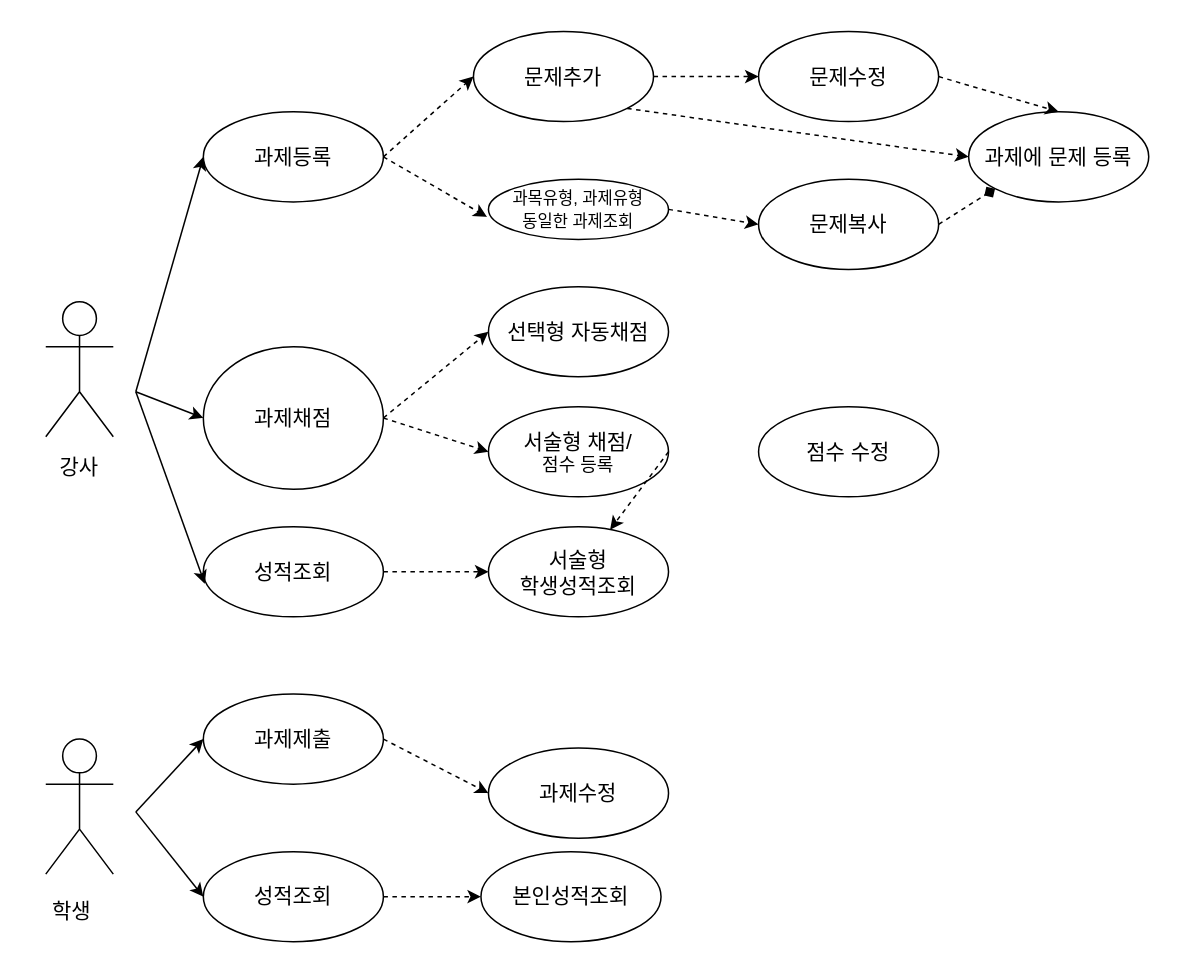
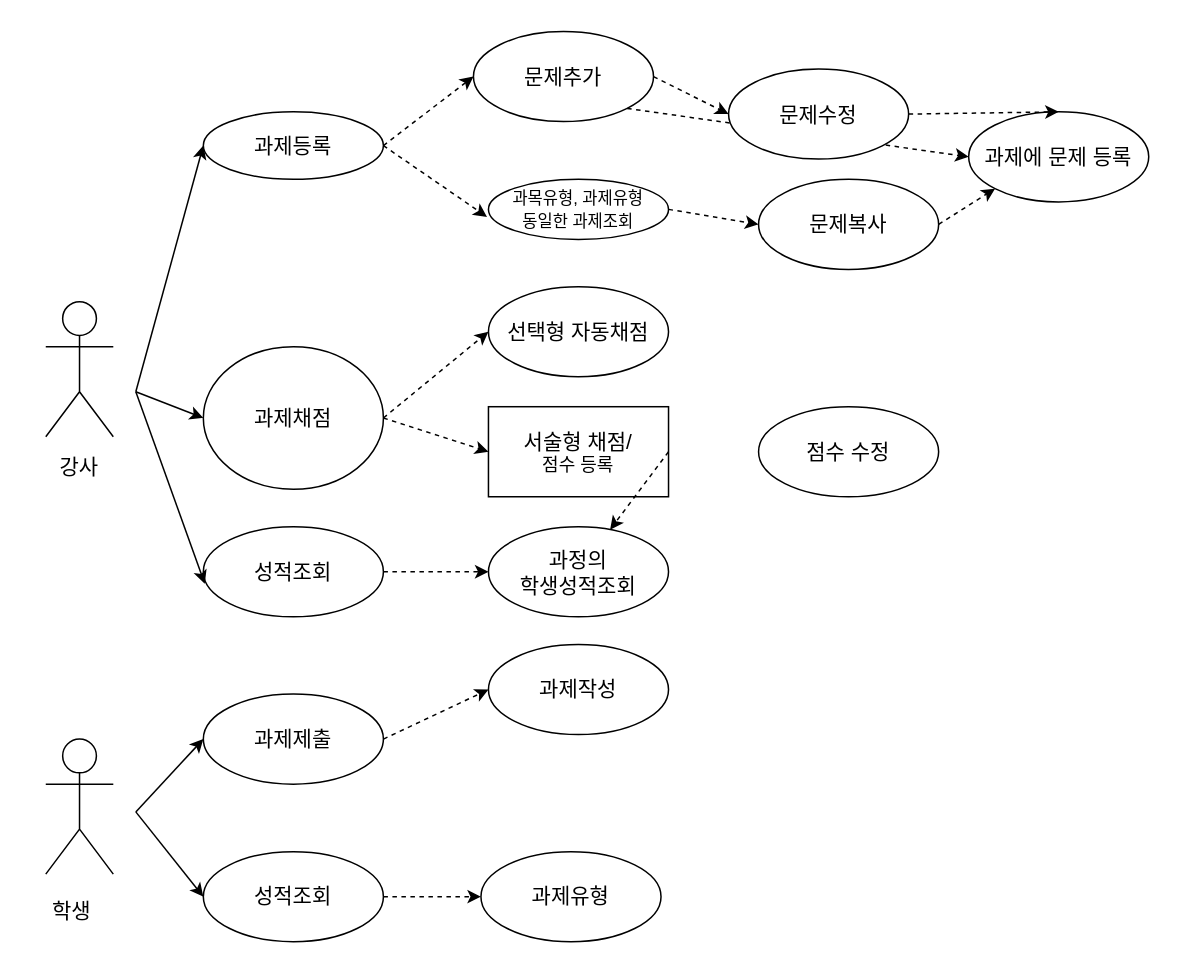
  <mxCell id="0" />
  <mxCell id="1" parent="0" />
  <mxCell id="2" value="&lt;font color=&quot;#ffffff&quot;&gt;Actor&lt;/font&gt;" style="shape=umlActor;verticalLabelPosition=bottom;labelBackgroundColor=#ffffff;verticalAlign=top;html=1;outlineConnect=0;" parent="1" vertex="1"><mxGeometry x="30" y="492" width="45" height="90" as="geometry" /></mxCell>
- <mxCell id="3" value="&lt;font style=&quot;font-size: 14px&quot;&gt;과제등록&lt;/font&gt;" style="ellipse;whiteSpace=wrap;html=1;" parent="1" vertex="1"><mxGeometry x="135" y="74" width="120" height="60" as="geometry" /></mxCell>
+ <mxCell id="3" value="&lt;font style=&quot;font-size: 14px&quot;&gt;과제등록&lt;/font&gt;" style="ellipse;whiteSpace=wrap;html=1;" parent="1" vertex="1"><mxGeometry x="135" y="74" width="120" height="45" as="geometry" /></mxCell>
  <mxCell id="4" value="&lt;font style=&quot;font-size: 14px&quot;&gt;과제제출&lt;/font&gt;" style="ellipse;whiteSpace=wrap;html=1;" parent="1" vertex="1"><mxGeometry x="135" y="462" width="120" height="60" as="geometry" /></mxCell>
  <mxCell id="5" value="&lt;font style=&quot;font-size: 14px&quot;&gt;성적조회&lt;/font&gt;" style="ellipse;whiteSpace=wrap;html=1;" parent="1" vertex="1"><mxGeometry x="135" y="567" width="120" height="60" as="geometry" /></mxCell>
  <mxCell id="6" value="&lt;font style=&quot;font-size: 14px&quot;&gt;과제채점&lt;/font&gt;" style="ellipse;whiteSpace=wrap;html=1;" parent="1" vertex="1"><mxGeometry x="135" y="230.5" width="120" height="95" as="geometry" /></mxCell>
  <mxCell id="7" value="" style="endArrow=classic;html=1;entryX=0;entryY=0.5;entryDx=0;entryDy=0;" parent="1" target="4" edge="1"><mxGeometry width="50" height="50" relative="1" as="geometry"><mxPoint x="90" y="540.5" as="sourcePoint" /><mxPoint x="335" y="416" as="targetPoint" /></mxGeometry></mxCell>
  <mxCell id="8" value="" style="endArrow=classic;html=1;entryX=0;entryY=0.5;entryDx=0;entryDy=0;" parent="1" target="5" edge="1"><mxGeometry width="50" height="50" relative="1" as="geometry"><mxPoint x="90" y="540.5" as="sourcePoint" /><mxPoint x="315" y="596" as="targetPoint" /></mxGeometry></mxCell>
  <mxCell id="9" value="&lt;font style=&quot;font-size: 14px&quot;&gt;학생&lt;/font&gt;" style="text;html=1;strokeColor=none;fillColor=none;align=center;verticalAlign=middle;whiteSpace=wrap;rounded=0;" parent="1" vertex="1"><mxGeometry x="20" y="597" width="55" height="20" as="geometry" /></mxCell>
  <mxCell id="10" value="&lt;font color=&quot;#ffffff&quot;&gt;Actor&lt;/font&gt;" style="shape=umlActor;verticalLabelPosition=bottom;labelBackgroundColor=#ffffff;verticalAlign=top;html=1;outlineConnect=0;" parent="1" vertex="1"><mxGeometry x="30" y="200.5" width="45" height="90" as="geometry" /></mxCell>
  <mxCell id="11" value="&lt;font style=&quot;font-size: 14px&quot;&gt;강사&lt;/font&gt;" style="text;html=1;strokeColor=none;fillColor=none;align=center;verticalAlign=middle;whiteSpace=wrap;rounded=0;" parent="1" vertex="1"><mxGeometry x="25" y="300.5" width="55" height="20" as="geometry" /></mxCell>
  <mxCell id="12" value="" style="endArrow=classic;html=1;entryX=0;entryY=0.5;entryDx=0;entryDy=0;" parent="1" edge="1" target="3"><mxGeometry width="50" height="50" relative="1" as="geometry"><mxPoint x="90" y="260.5" as="sourcePoint" /><mxPoint x="330" y="60" as="targetPoint" /></mxGeometry></mxCell>
  <mxCell id="13" value="" style="endArrow=classic;html=1;entryX=0;entryY=0.5;entryDx=0;entryDy=0;" parent="1" target="6" edge="1"><mxGeometry width="50" height="50" relative="1" as="geometry"><mxPoint x="90" y="260.5" as="sourcePoint" /><mxPoint x="340" y="70" as="targetPoint" /></mxGeometry></mxCell>
  <mxCell id="14" value="" style="endArrow=classic;html=1;dashed=1;exitX=1;exitY=0.5;exitDx=0;exitDy=0;entryX=0;entryY=0.5;entryDx=0;entryDy=0;" parent="1" edge="1" target="15" source="3"><mxGeometry width="50" height="50" relative="1" as="geometry"><mxPoint x="255" y="60" as="sourcePoint" /><mxPoint x="325" y="60.5" as="targetPoint" /></mxGeometry></mxCell>
  <mxCell id="15" value="&lt;span style=&quot;font-size: 14px&quot;&gt;문제추가&lt;/span&gt;" style="ellipse;whiteSpace=wrap;html=1;" parent="1" vertex="1"><mxGeometry x="315" y="20.5" width="120" height="60" as="geometry" /></mxCell>
  <mxCell id="16" value="&lt;font style=&quot;font-size: 11px&quot;&gt;과목유형, 과제유형 &lt;br&gt;동일한 과제조회&lt;/font&gt;" style="ellipse;whiteSpace=wrap;html=1;" vertex="1" parent="1"><mxGeometry x="325" y="119" width="120" height="40" as="geometry" /></mxCell>
  <mxCell id="17" value="" style="endArrow=classic;html=1;dashed=1;entryX=-0.008;entryY=0.625;entryDx=0;entryDy=0;entryPerimeter=0;exitX=1;exitY=0.5;exitDx=0;exitDy=0;" edge="1" parent="1" source="3" target="16"><mxGeometry width="50" height="50" relative="1" as="geometry"><mxPoint x="255" y="60" as="sourcePoint" /><mxPoint x="325" y="60.5" as="targetPoint" /></mxGeometry></mxCell>
  <mxCell id="18" value="&lt;font style=&quot;font-size: 14px&quot;&gt;문제복사&lt;/font&gt;&lt;br&gt;" style="ellipse;whiteSpace=wrap;html=1;" vertex="1" parent="1"><mxGeometry x="505" y="119" width="120" height="60" as="geometry" /></mxCell>
  <mxCell id="19" value="" style="endArrow=classic;html=1;dashed=1;exitX=1;exitY=0.5;exitDx=0;exitDy=0;entryX=0;entryY=0.5;entryDx=0;entryDy=0;" edge="1" parent="1" source="16" target="18"><mxGeometry width="50" height="50" relative="1" as="geometry"><mxPoint x="265" y="114.5" as="sourcePoint" /><mxPoint x="335" y="70.5" as="targetPoint" /></mxGeometry></mxCell>
  <mxCell id="20" value="&lt;font style=&quot;font-size: 14px&quot;&gt;과제에 문제 등록&lt;/font&gt;&lt;br&gt;" style="ellipse;whiteSpace=wrap;html=1;" vertex="1" parent="1"><mxGeometry x="645" y="74" width="120" height="60" as="geometry" /></mxCell>
- <mxCell id="21" value="" style="endArrow=diamond;html=1;dashed=1;exitX=1;exitY=0.5;exitDx=0;exitDy=0;entryX=0;entryY=1;entryDx=0;entryDy=0;" edge="1" parent="1" source="18" target="20"><mxGeometry width="50" height="50" relative="1" as="geometry"><mxPoint x="455" y="159.5" as="sourcePoint" /><mxPoint x="515" y="159.5" as="targetPoint" /></mxGeometry></mxCell>
+ <mxCell id="21" value="" style="endArrow=classic;html=1;dashed=1;exitX=1;exitY=0.5;exitDx=0;exitDy=0;entryX=0;entryY=1;entryDx=0;entryDy=0;" edge="1" parent="1" source="18" target="20"><mxGeometry width="50" height="50" relative="1" as="geometry"><mxPoint x="455" y="159.5" as="sourcePoint" /><mxPoint x="515" y="159.5" as="targetPoint" /></mxGeometry></mxCell>
  <mxCell id="22" value="" style="endArrow=classic;html=1;dashed=1;exitX=1;exitY=1;exitDx=0;exitDy=0;entryX=0;entryY=0.5;entryDx=0;entryDy=0;" edge="1" parent="1" source="15" target="20"><mxGeometry width="50" height="50" relative="1" as="geometry"><mxPoint x="635" y="159.5" as="sourcePoint" /><mxPoint x="673" y="135.5" as="targetPoint" /></mxGeometry></mxCell>
  <mxCell id="23" value="&lt;span style=&quot;font-size: 14px&quot;&gt;선택형 자동채점&lt;/span&gt;" style="ellipse;whiteSpace=wrap;html=1;" vertex="1" parent="1"><mxGeometry x="325" y="190.5" width="120" height="60" as="geometry" /></mxCell>
- <mxCell id="24" value="&lt;font style=&quot;font-size: 14px&quot;&gt;서술형 채점/&lt;br&gt;&lt;/font&gt;점수 등록&lt;br&gt;" style="ellipse;whiteSpace=wrap;html=1;" vertex="1" parent="1"><mxGeometry x="325" y="270.5" width="120" height="60" as="geometry" /></mxCell>
+ <mxCell id="24" value="&lt;font style=&quot;font-size: 14px&quot;&gt;서술형 채점/&lt;br&gt;&lt;/font&gt;점수 등록&lt;br&gt;" style="whiteSpace=wrap;html=1;rounded=0;" vertex="1" parent="1"><mxGeometry x="325" y="270.5" width="120" height="60" as="geometry" /></mxCell>
  <mxCell id="25" value="" style="endArrow=classic;html=1;dashed=1;entryX=0;entryY=0.5;entryDx=0;entryDy=0;exitX=1;exitY=0.5;exitDx=0;exitDy=0;" edge="1" parent="1" source="6" target="24"><mxGeometry width="50" height="50" relative="1" as="geometry"><mxPoint x="260" y="280.5" as="sourcePoint" /><mxPoint x="324" y="312.5" as="targetPoint" /></mxGeometry></mxCell>
  <mxCell id="26" value="" style="endArrow=classic;html=1;dashed=1;entryX=0;entryY=0.5;entryDx=0;entryDy=0;exitX=1;exitY=0.5;exitDx=0;exitDy=0;" edge="1" parent="1" source="6" target="23"><mxGeometry width="50" height="50" relative="1" as="geometry"><mxPoint x="260" y="280.5" as="sourcePoint" /><mxPoint x="324" y="312.5" as="targetPoint" /></mxGeometry></mxCell>
  <mxCell id="27" value="&lt;font style=&quot;font-size: 14px&quot;&gt;성적조회&lt;/font&gt;" style="ellipse;whiteSpace=wrap;html=1;" vertex="1" parent="1"><mxGeometry x="135" y="350.5" width="120" height="60" as="geometry" /></mxCell>
- <mxCell id="28" value="&lt;font style=&quot;font-size: 14px&quot;&gt;서술형 &lt;br&gt;학생성적조회&lt;/font&gt;" style="ellipse;whiteSpace=wrap;html=1;" vertex="1" parent="1"><mxGeometry x="325" y="350.5" width="120" height="60" as="geometry" /></mxCell>
+ <mxCell id="28" value="&lt;font style=&quot;font-size: 14px&quot;&gt;과정의 &lt;br&gt;학생성적조회&lt;/font&gt;" style="ellipse;whiteSpace=wrap;html=1;" vertex="1" parent="1"><mxGeometry x="325" y="350.5" width="120" height="60" as="geometry" /></mxCell>
  <mxCell id="29" value="" style="endArrow=classic;html=1;entryX=0.008;entryY=0.633;entryDx=0;entryDy=0;entryPerimeter=0;" edge="1" parent="1" target="27"><mxGeometry width="50" height="50" relative="1" as="geometry"><mxPoint x="90" y="260.5" as="sourcePoint" /><mxPoint x="330" y="60" as="targetPoint" /></mxGeometry></mxCell>
  <mxCell id="30" value="" style="endArrow=classic;html=1;dashed=1;entryX=0;entryY=0.5;entryDx=0;entryDy=0;exitX=1;exitY=0.5;exitDx=0;exitDy=0;" edge="1" parent="1" source="27" target="28"><mxGeometry width="50" height="50" relative="1" as="geometry"><mxPoint x="260" y="280.5" as="sourcePoint" /><mxPoint x="324" y="312.5" as="targetPoint" /></mxGeometry></mxCell>
- <mxCell id="31" value="&lt;font style=&quot;font-size: 14px&quot;&gt;본인성적조회&lt;/font&gt;" style="ellipse;whiteSpace=wrap;html=1;" vertex="1" parent="1"><mxGeometry x="320" y="567" width="120" height="60" as="geometry" /></mxCell>
+ <mxCell id="31" value="&lt;font style=&quot;font-size: 14px&quot;&gt;과제유형&lt;/font&gt;" style="ellipse;whiteSpace=wrap;html=1;" vertex="1" parent="1"><mxGeometry x="320" y="567" width="120" height="60" as="geometry" /></mxCell>
  <mxCell id="32" value="" style="endArrow=classic;html=1;dashed=1;entryX=0;entryY=0.5;entryDx=0;entryDy=0;exitX=1;exitY=0.5;exitDx=0;exitDy=0;" edge="1" parent="1" source="5" target="31"><mxGeometry width="50" height="50" relative="1" as="geometry"><mxPoint x="265" y="390.5" as="sourcePoint" /><mxPoint x="335" y="390.5" as="targetPoint" /></mxGeometry></mxCell>
- <mxCell id="35" value="&lt;font style=&quot;font-size: 14px&quot;&gt;과제수정&lt;/font&gt;" style="ellipse;whiteSpace=wrap;html=1;" vertex="1" parent="1"><mxGeometry x="325" y="498" width="120" height="60" as="geometry" /></mxCell>
- <mxCell id="36" value="" style="endArrow=classic;html=1;dashed=1;entryX=0;entryY=0.5;entryDx=0;entryDy=0;exitX=1;exitY=0.5;exitDx=0;exitDy=0;" edge="1" parent="1" source="4" target="35"><mxGeometry width="50" height="50" relative="1" as="geometry"><mxPoint x="265" y="607.5" as="sourcePoint" /><mxPoint x="330" y="607.5" as="targetPoint" /></mxGeometry></mxCell>
+ <mxCell id="33" value="&lt;font style=&quot;font-size: 14px&quot;&gt;과제작성&lt;/font&gt;" style="ellipse;whiteSpace=wrap;html=1;" vertex="1" parent="1"><mxGeometry x="325" y="429" width="120" height="60" as="geometry" /></mxCell>
+ <mxCell id="34" value="" style="endArrow=classic;html=1;dashed=1;entryX=0;entryY=0.5;entryDx=0;entryDy=0;exitX=1;exitY=0.5;exitDx=0;exitDy=0;" edge="1" parent="1" source="4" target="33"><mxGeometry width="50" height="50" relative="1" as="geometry"><mxPoint x="265" y="607.5" as="sourcePoint" /><mxPoint x="330" y="607.5" as="targetPoint" /></mxGeometry></mxCell>
  <mxCell id="37" value="&lt;font style=&quot;font-size: 14px&quot;&gt;점수 수정&lt;/font&gt;&lt;br&gt;" style="ellipse;whiteSpace=wrap;html=1;" vertex="1" parent="1"><mxGeometry x="505" y="270.5" width="120" height="60" as="geometry" /></mxCell>
  <mxCell id="38" value="" style="endArrow=classic;html=1;dashed=1;exitX=1;exitY=0.5;exitDx=0;exitDy=0;" edge="1" parent="1" source="24" target="28"><mxGeometry width="50" height="50" relative="1" as="geometry"><mxPoint x="265" y="270.5" as="sourcePoint" /><mxPoint x="335" y="310.5" as="targetPoint" /></mxGeometry></mxCell>
- <mxCell id="39" value="&lt;span style=&quot;font-size: 14px&quot;&gt;문제수정&lt;/span&gt;" style="ellipse;whiteSpace=wrap;html=1;" vertex="1" parent="1"><mxGeometry x="505" y="20.5" width="120" height="60" as="geometry" /></mxCell>
+ <mxCell id="39" value="&lt;span style=&quot;font-size: 14px&quot;&gt;문제수정&lt;/span&gt;" style="ellipse;whiteSpace=wrap;html=1;" vertex="1" parent="1"><mxGeometry x="485" y="45.5" width="120" height="60" as="geometry" /></mxCell>
  <mxCell id="40" value="" style="endArrow=classic;html=1;dashed=1;entryX=0;entryY=0.5;entryDx=0;entryDy=0;exitX=1;exitY=0.5;exitDx=0;exitDy=0;" edge="1" parent="1" source="15" target="39"><mxGeometry width="50" height="50" relative="1" as="geometry"><mxPoint x="540" y="51" as="sourcePoint" /><mxPoint x="673" y="135.5" as="targetPoint" /></mxGeometry></mxCell>
  <mxCell id="41" value="" style="endArrow=classic;html=1;dashed=1;exitX=1;exitY=0.5;exitDx=0;exitDy=0;entryX=0.5;entryY=0;entryDx=0;entryDy=0;" edge="1" parent="1" source="39" target="20"><mxGeometry width="50" height="50" relative="1" as="geometry"><mxPoint x="635" y="159.5" as="sourcePoint" /><mxPoint x="673" y="135.5" as="targetPoint" /></mxGeometry></mxCell>
